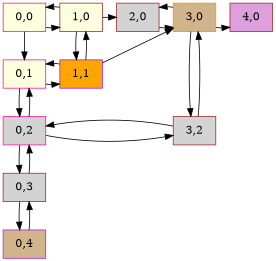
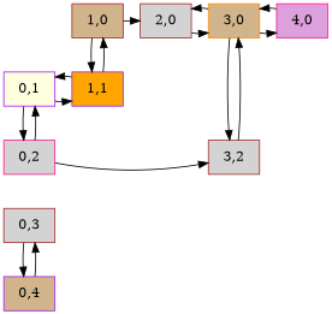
  digraph {
    node [color=brown fillcolor=lightgrey group=1 shape=box style=filled]
-   n1 [color=deeppink fillcolor=lightyellow label="0,0"]
-   n2 [fillcolor=lightyellow group=2 label="1,0"]
+   n2 [fillcolor=tan group=2 label="1,0"]
    n3 [group=3 label="2,0"]
    n4 [color=darkorange fillcolor=tan group=4 label="3,0"]
-   n5 [fillcolor=plum group=5 label="4,0"]
-   n6 [color=deeppink fillcolor=lightyellow label="0,1"]
+   n5 [color=deeppink fillcolor=plum group=5 label="4,0"]
+   n6 [color=purple fillcolor=lightyellow label="0,1"]
    n7 [color=purple fillcolor=orange label="1,1"]
    n8 [color=deeppink label="0,2"]
    n9 [group=4 label="3,2"]
    n10 [label="0,3"]
    n11 [color=purple fillcolor=tan label="0,4"]
    subgraph sub_1 {
      rank=same
-     n1
      n2
      n3
      n4
      n5
    }
    subgraph sub_2 {
      rank=same
      n6
      n7
    }
    subgraph sub_3 {
      rank=same
      n8
      n9
    }
-   n1 -> n2
-   n1 -> n6
-   n2 -> n1
    n2 -> n3
    n2 -> n7
    n3 -> n4
    n4 -> n3
    n4 -> n5
    n4 -> n9
-   n7 -> n4
+   n5 -> n4
    n6 -> n7
    n6 -> n8
    n7 -> n2
    n7 -> n6
    n8 -> n6
    n8 -> n9
-   n8 -> n10
    n9 -> n4
-   n9 -> n8
-   n10 -> n8
    n10 -> n11
    n11 -> n10
  }
